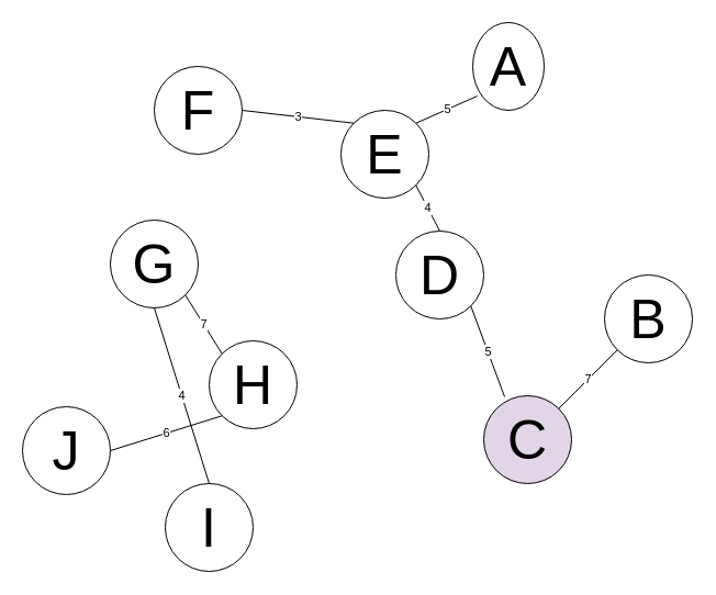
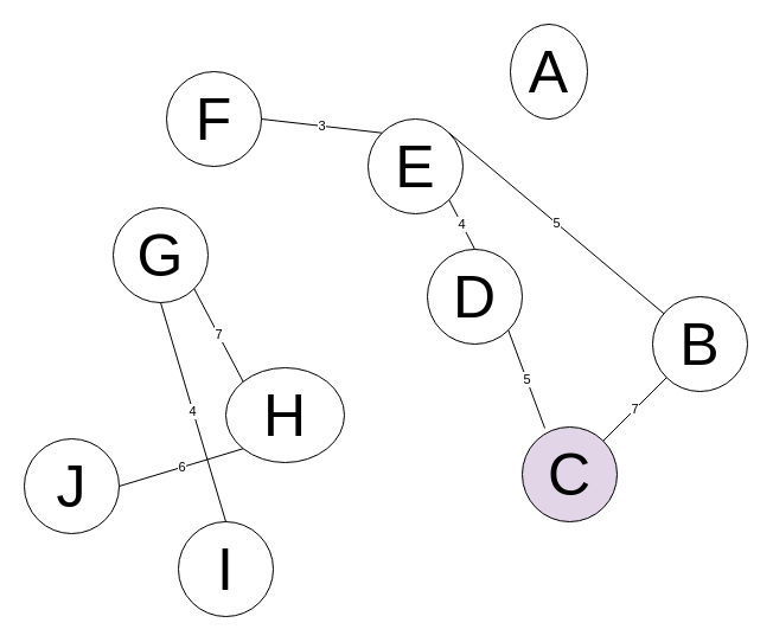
  <mxCell id="0" />
  <mxCell id="1" parent="0" />
  <mxCell id="2" value="&lt;font style=&quot;font-size: 50px&quot;&gt;A&lt;/font&gt;" style="ellipse;whiteSpace=wrap;html=1;aspect=fixed;" vertex="1" parent="1"><mxGeometry x="430" y="20" width="65" height="80" as="geometry" /></mxCell>
  <mxCell id="3" value="&lt;font style=&quot;font-size: 50px&quot;&gt;E&lt;/font&gt;" style="ellipse;whiteSpace=wrap;html=1;aspect=fixed;" vertex="1" parent="1"><mxGeometry x="310" y="100" width="80" height="80" as="geometry" /></mxCell>
  <mxCell id="4" value="&lt;font style=&quot;font-size: 50px&quot;&gt;F&lt;/font&gt;" style="ellipse;whiteSpace=wrap;html=1;aspect=fixed;" vertex="1" parent="1"><mxGeometry x="140" y="60" width="80" height="80" as="geometry" /></mxCell>
- <mxCell id="5" value="&lt;font style=&quot;font-size: 50px&quot;&gt;G&lt;/font&gt;" style="ellipse;whiteSpace=wrap;html=1;aspect=fixed;" vertex="1" parent="1"><mxGeometry x="100" y="200" width="80" height="80" as="geometry" /></mxCell>
+ <mxCell id="5" value="&lt;font style=&quot;font-size: 50px&quot;&gt;G&lt;/font&gt;" style="ellipse;whiteSpace=wrap;html=1;aspect=fixed;" vertex="1" parent="1"><mxGeometry x="95" y="175" width="80" height="80" as="geometry" /></mxCell>
  <mxCell id="6" value="&lt;font style=&quot;font-size: 50px&quot;&gt;D&lt;/font&gt;" style="ellipse;whiteSpace=wrap;html=1;aspect=fixed;" vertex="1" parent="1"><mxGeometry x="360" y="210" width="80" height="80" as="geometry" /></mxCell>
  <mxCell id="7" value="&lt;font style=&quot;font-size: 50px&quot;&gt;B&lt;/font&gt;" style="ellipse;whiteSpace=wrap;html=1;aspect=fixed;" vertex="1" parent="1"><mxGeometry x="550" y="250" width="80" height="80" as="geometry" /></mxCell>
  <mxCell id="8" value="&lt;font style=&quot;font-size: 50px&quot;&gt;C&lt;/font&gt;" style="ellipse;whiteSpace=wrap;html=1;aspect=fixed;fillColor=#e1d5e7;" vertex="1" parent="1"><mxGeometry x="440" y="360" width="80" height="80" as="geometry" /></mxCell>
- <mxCell id="9" value="&lt;font style=&quot;font-size: 50px&quot;&gt;H&lt;/font&gt;" style="ellipse;whiteSpace=wrap;html=1;aspect=fixed;" vertex="1" parent="1"><mxGeometry x="190" y="310" width="80" height="80" as="geometry" /></mxCell>
+ <mxCell id="9" value="&lt;font style=&quot;font-size: 50px&quot;&gt;H&lt;/font&gt;" style="ellipse;whiteSpace=wrap;html=1;aspect=fixed;" vertex="1" parent="1"><mxGeometry x="190" y="310" width="100" height="80" as="geometry" /></mxCell>
  <mxCell id="10" value="&lt;font style=&quot;font-size: 50px&quot;&gt;I&lt;/font&gt;" style="ellipse;whiteSpace=wrap;html=1;aspect=fixed;" vertex="1" parent="1"><mxGeometry x="150" y="440" width="80" height="80" as="geometry" /></mxCell>
  <mxCell id="11" value="&lt;font style=&quot;font-size: 50px&quot;&gt;J&lt;/font&gt;" style="ellipse;whiteSpace=wrap;html=1;aspect=fixed;" vertex="1" parent="1"><mxGeometry x="20" y="370" width="80" height="80" as="geometry" /></mxCell>
- <mxCell id="12" value="5" style="endArrow=none;html=1;entryX=0.063;entryY=0.838;entryDx=0;entryDy=0;entryPerimeter=0;exitX=1;exitY=0;exitDx=0;exitDy=0;" edge="1" parent="1" source="3" target="2"><mxGeometry width="50" height="50" relative="1" as="geometry"><mxPoint x="380" y="140" as="sourcePoint" /><mxPoint x="430" y="90" as="targetPoint" /></mxGeometry></mxCell>
+ <mxCell id="12" value="5" style="endArrow=none;html=1;exitX=1;exitY=0;exitDx=0;exitDy=0;" edge="1" parent="1" source="3" target="7"><mxGeometry width="50" height="50" relative="1" as="geometry"><mxPoint x="380" y="140" as="sourcePoint" /><mxPoint x="430" y="90" as="targetPoint" /></mxGeometry></mxCell>
  <mxCell id="13" value="7" style="endArrow=none;html=1;entryX=0;entryY=1;entryDx=0;entryDy=0;exitX=1;exitY=0;exitDx=0;exitDy=0;" edge="1" parent="1" source="8" target="7"><mxGeometry width="50" height="50" relative="1" as="geometry"><mxPoint x="350" y="330" as="sourcePoint" /><mxPoint x="400" y="280" as="targetPoint" /></mxGeometry></mxCell>
  <mxCell id="14" value="5" style="endArrow=none;html=1;entryX=1;entryY=1;entryDx=0;entryDy=0;exitX=0.238;exitY=0.013;exitDx=0;exitDy=0;exitPerimeter=0;" edge="1" parent="1" source="8" target="6"><mxGeometry width="50" height="50" relative="1" as="geometry"><mxPoint x="350" y="330" as="sourcePoint" /><mxPoint x="400" y="280" as="targetPoint" /></mxGeometry></mxCell>
  <mxCell id="15" value="4" style="endArrow=none;html=1;entryX=1;entryY=1;entryDx=0;entryDy=0;exitX=0.5;exitY=0;exitDx=0;exitDy=0;" edge="1" parent="1" source="6" target="3"><mxGeometry width="50" height="50" relative="1" as="geometry"><mxPoint x="290" y="280" as="sourcePoint" /><mxPoint x="340" y="230" as="targetPoint" /></mxGeometry></mxCell>
  <mxCell id="16" value="3" style="endArrow=none;html=1;entryX=1;entryY=0.5;entryDx=0;entryDy=0;exitX=0;exitY=0;exitDx=0;exitDy=0;" edge="1" parent="1" source="3" target="4"><mxGeometry width="50" height="50" relative="1" as="geometry"><mxPoint x="350" y="330" as="sourcePoint" /><mxPoint x="400" y="280" as="targetPoint" /></mxGeometry></mxCell>
  <mxCell id="17" value="6" style="endArrow=none;html=1;entryX=0;entryY=1;entryDx=0;entryDy=0;exitX=1;exitY=0.5;exitDx=0;exitDy=0;" edge="1" parent="1" source="11" target="9"><mxGeometry width="50" height="50" relative="1" as="geometry"><mxPoint x="140" y="430" as="sourcePoint" /><mxPoint x="190" y="380" as="targetPoint" /></mxGeometry></mxCell>
  <mxCell id="18" value="7" style="endArrow=none;html=1;exitX=1;exitY=1;exitDx=0;exitDy=0;entryX=0;entryY=0;entryDx=0;entryDy=0;" edge="1" parent="1" source="5" target="9"><mxGeometry width="50" height="50" relative="1" as="geometry"><mxPoint x="210" y="310" as="sourcePoint" /><mxPoint x="260" y="260" as="targetPoint" /></mxGeometry></mxCell>
  <mxCell id="19" value="4" style="endArrow=none;html=1;entryX=0.5;entryY=1;entryDx=0;entryDy=0;exitX=0.5;exitY=0;exitDx=0;exitDy=0;" edge="1" parent="1" source="10" target="5"><mxGeometry width="50" height="50" relative="1" as="geometry"><mxPoint x="110" y="370" as="sourcePoint" /><mxPoint x="160" y="320" as="targetPoint" /></mxGeometry></mxCell>
